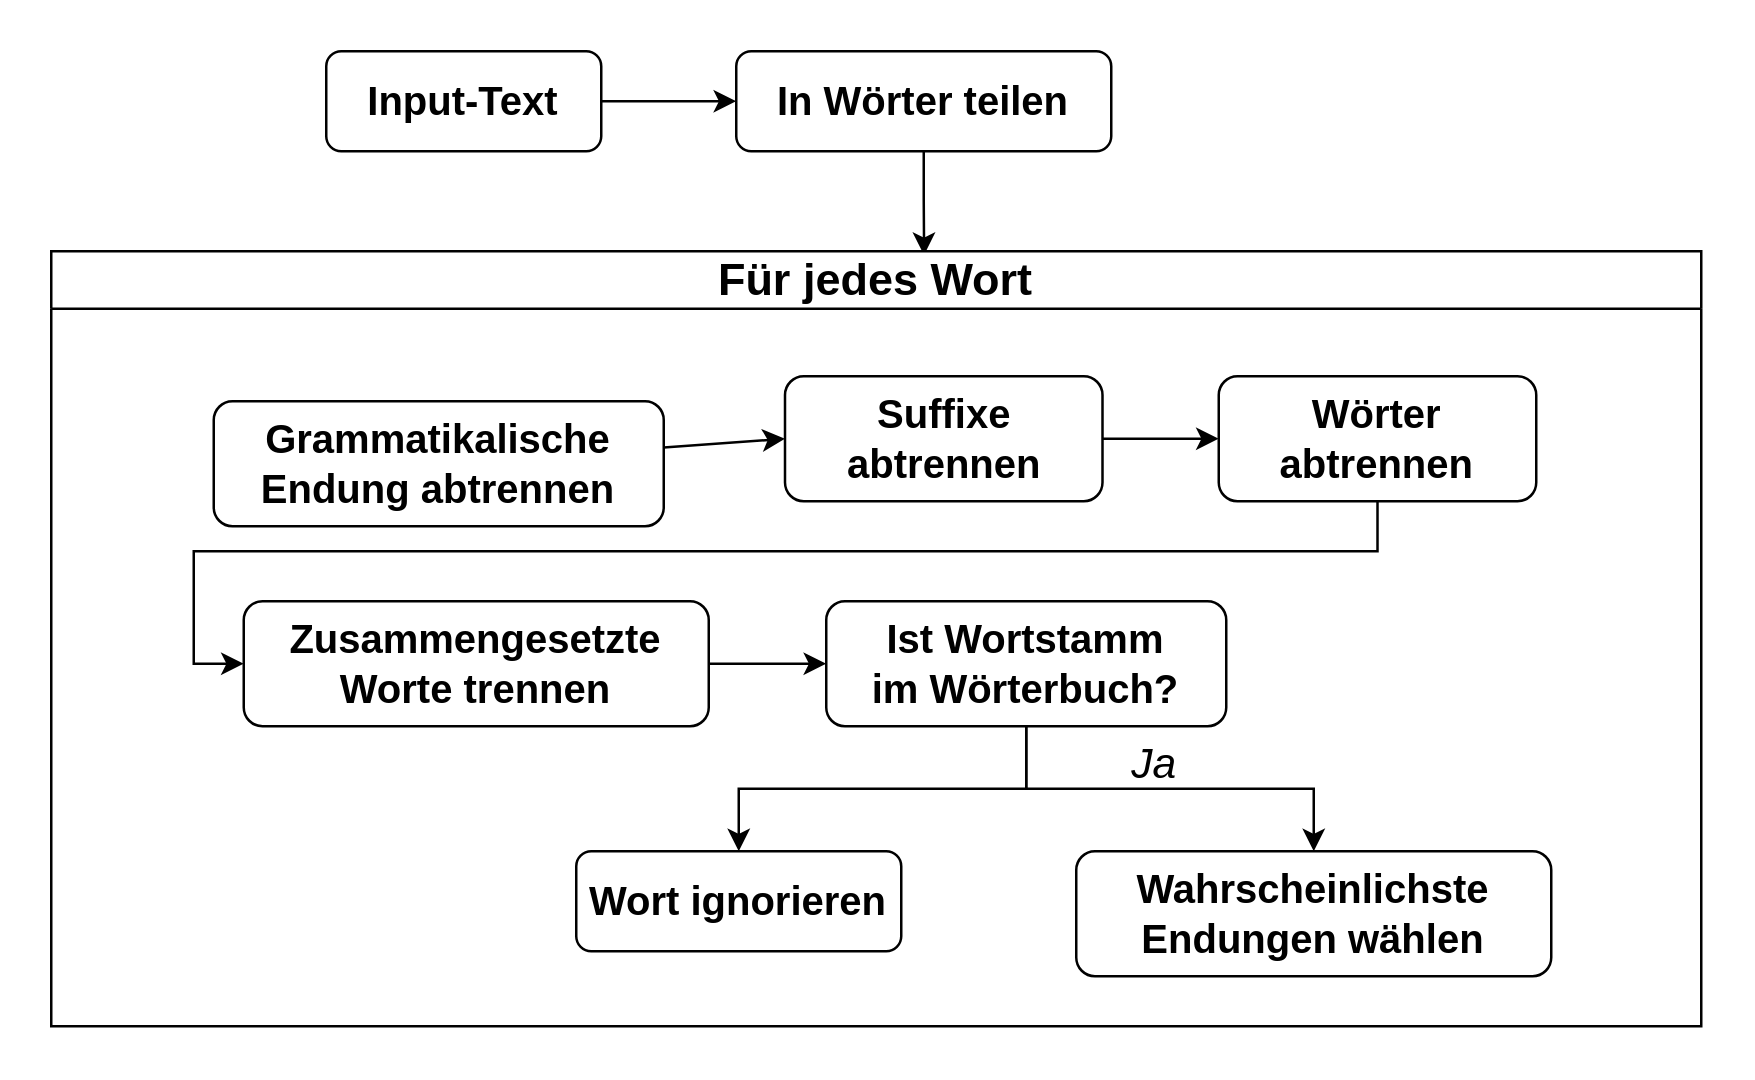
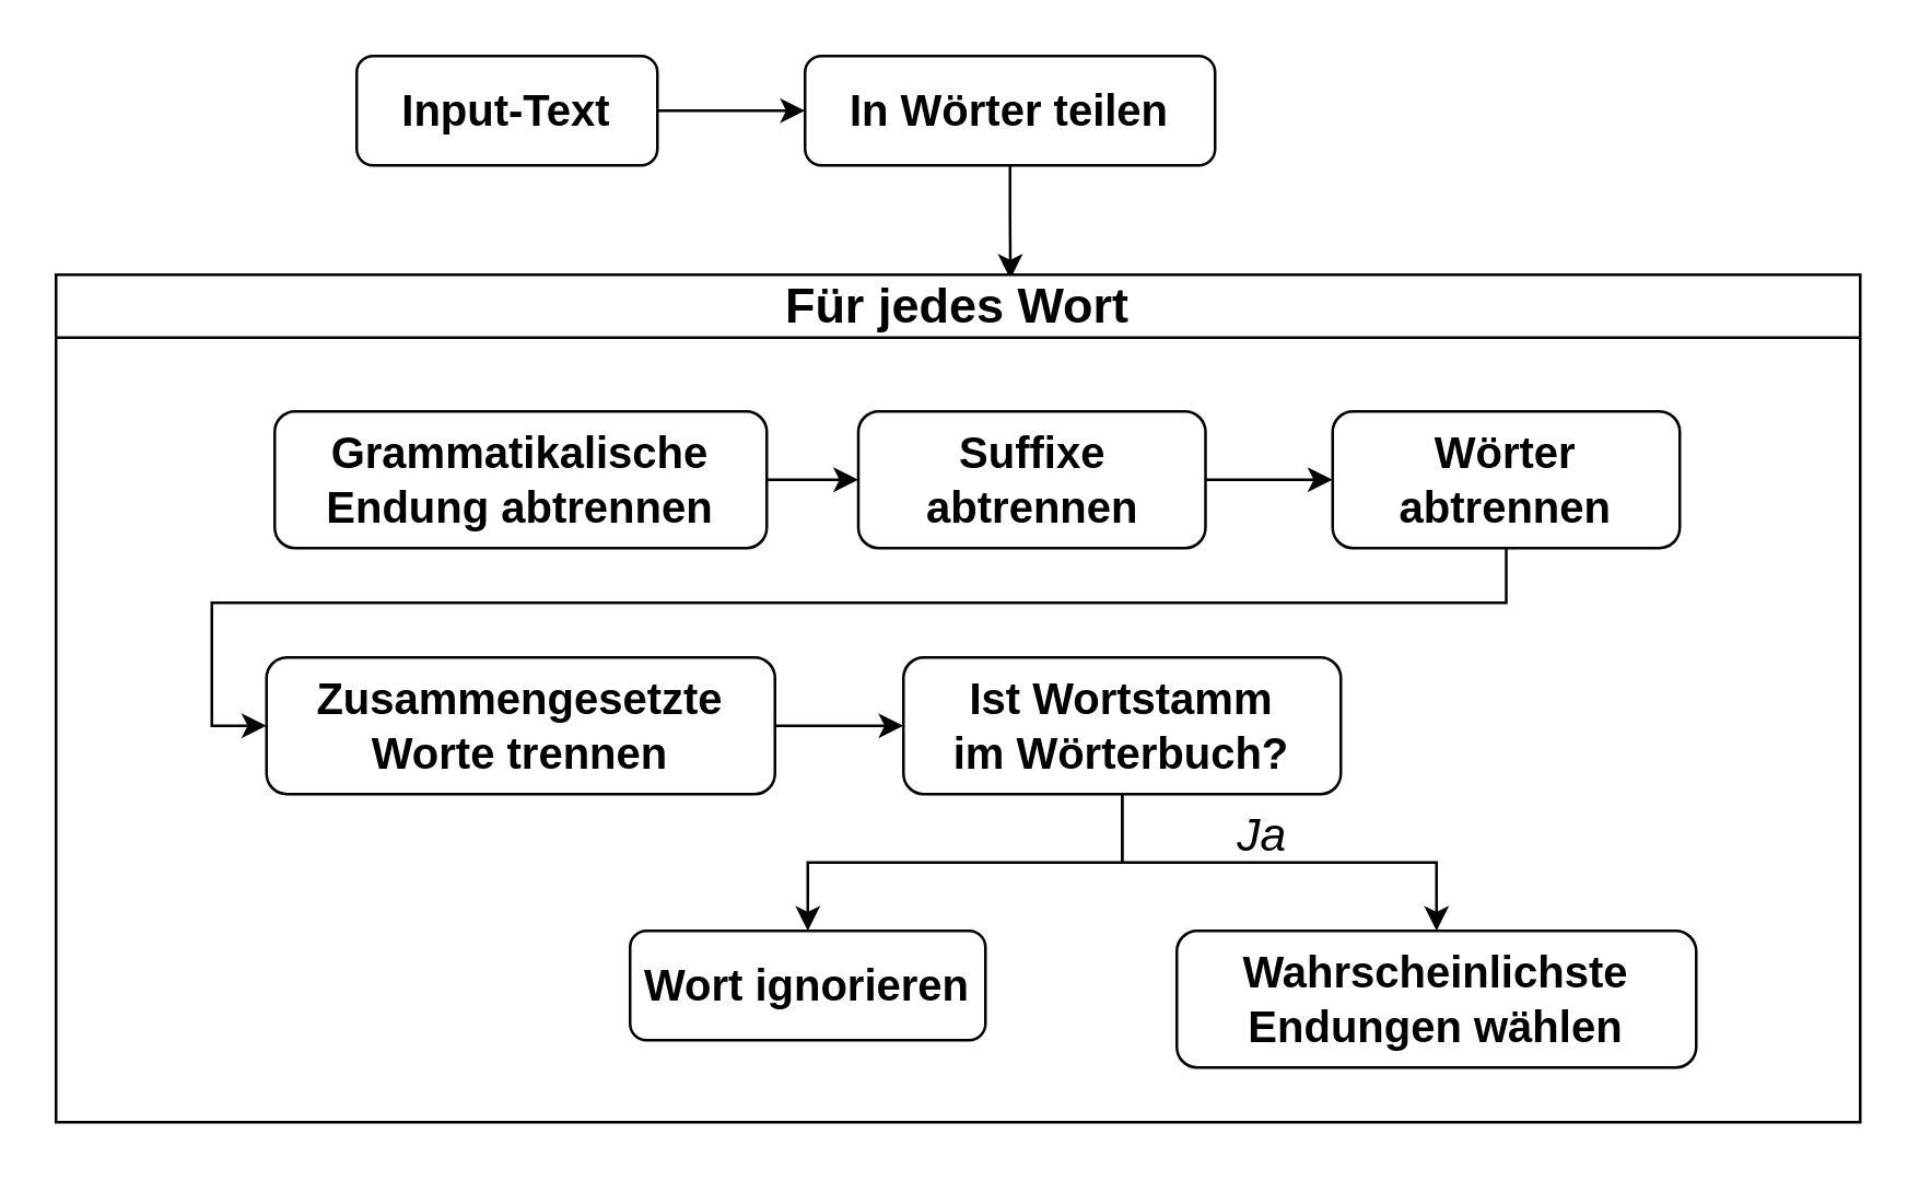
  <mxCell id="0" />
  <mxCell id="1" parent="0" />
  <mxCell id="2" style="edgeStyle=orthogonalEdgeStyle;rounded=0;orthogonalLoop=1;jettySize=auto;html=1;fontSize=18;" edge="1" parent="1" source="3" target="5"><mxGeometry relative="1" as="geometry" /></mxCell>
  <mxCell id="3" value="&lt;font style=&quot;font-size: 16px;&quot;&gt;&lt;b&gt;&lt;font style=&quot;font-size: 16px;&quot;&gt;Input-Text&lt;/font&gt;&lt;/b&gt;&lt;/font&gt;" style="rounded=1;whiteSpace=wrap;html=1;" vertex="1" parent="1"><mxGeometry x="130" y="20" width="110" height="40" as="geometry" /></mxCell>
  <mxCell id="4" style="edgeStyle=orthogonalEdgeStyle;rounded=0;orthogonalLoop=1;jettySize=auto;html=1;fontSize=18;entryX=0.529;entryY=0.005;entryDx=0;entryDy=0;entryPerimeter=0;" edge="1" parent="1" source="5" target="6"><mxGeometry relative="1" as="geometry" /></mxCell>
  <mxCell id="5" value="&lt;font style=&quot;font-size: 16px;&quot;&gt;&lt;font style=&quot;font-size: 16px;&quot;&gt;&lt;b&gt;In Wörter teilen&lt;/b&gt;&lt;/font&gt;&lt;br&gt;&lt;/font&gt;" style="rounded=1;whiteSpace=wrap;html=1;" vertex="1" parent="1"><mxGeometry x="294" y="20" width="150" height="40" as="geometry" /></mxCell>
  <mxCell id="6" value="Für jedes Wort" style="swimlane;whiteSpace=wrap;html=1;fontSize=18;" vertex="1" parent="1"><mxGeometry x="20" y="100" width="660" height="310" as="geometry" /></mxCell>
  <mxCell id="7" style="edgeStyle=none;rounded=0;orthogonalLoop=1;jettySize=auto;html=1;entryX=0;entryY=0.5;entryDx=0;entryDy=0;fontSize=18;" edge="1" parent="6" source="8" target="10"><mxGeometry relative="1" as="geometry" /></mxCell>
  <mxCell id="8" value="&lt;b style=&quot;font-size: 16px;&quot;&gt;&lt;font style=&quot;font-size: 16px;&quot;&gt;&lt;font style=&quot;font-size: 16px;&quot;&gt;Suffixe abtrennen&lt;/font&gt;&lt;br&gt;&lt;/font&gt;&lt;/b&gt;" style="rounded=1;whiteSpace=wrap;html=1;" vertex="1" parent="6"><mxGeometry x="293.5" y="50" width="127" height="50" as="geometry" /></mxCell>
  <mxCell id="9" style="edgeStyle=orthogonalEdgeStyle;rounded=0;orthogonalLoop=1;jettySize=auto;html=1;entryX=0;entryY=0.5;entryDx=0;entryDy=0;fontSize=18;" edge="1" parent="6" source="10" target="14"><mxGeometry relative="1" as="geometry"><Array as="points"><mxPoint x="531" y="120" /><mxPoint x="57" y="120" /><mxPoint x="57" y="165" /></Array></mxGeometry></mxCell>
  <mxCell id="10" value="&lt;b style=&quot;font-size: 16px;&quot;&gt;&lt;font style=&quot;font-size: 16px;&quot;&gt;&lt;font style=&quot;font-size: 16px;&quot;&gt;Wörter abtrennen&lt;/font&gt;&lt;br&gt;&lt;/font&gt;&lt;/b&gt;" style="rounded=1;whiteSpace=wrap;html=1;" vertex="1" parent="6"><mxGeometry x="467" y="50" width="127" height="50" as="geometry" /></mxCell>
  <mxCell id="11" style="edgeStyle=none;rounded=0;orthogonalLoop=1;jettySize=auto;html=1;entryX=0;entryY=0.5;entryDx=0;entryDy=0;fontSize=18;" edge="1" parent="6" source="12" target="8"><mxGeometry relative="1" as="geometry" /></mxCell>
- <mxCell id="12" value="&lt;b style=&quot;font-size: 16px;&quot;&gt;&lt;font style=&quot;font-size: 16px;&quot;&gt;&lt;font style=&quot;font-size: 16px;&quot;&gt;Grammatikalische Endung abtrennen&lt;/font&gt;&lt;br&gt;&lt;/font&gt;&lt;/b&gt;" style="rounded=1;whiteSpace=wrap;html=1;" vertex="1" parent="6"><mxGeometry x="65" y="60" width="180" height="50" as="geometry" /></mxCell>
+ <mxCell id="12" value="&lt;b style=&quot;font-size: 16px;&quot;&gt;&lt;font style=&quot;font-size: 16px;&quot;&gt;&lt;font style=&quot;font-size: 16px;&quot;&gt;Grammatikalische Endung abtrennen&lt;/font&gt;&lt;br&gt;&lt;/font&gt;&lt;/b&gt;" style="rounded=1;whiteSpace=wrap;html=1;" vertex="1" parent="6"><mxGeometry x="80" y="50" width="180" height="50" as="geometry" /></mxCell>
  <mxCell id="13" style="edgeStyle=orthogonalEdgeStyle;rounded=0;orthogonalLoop=1;jettySize=auto;html=1;fontSize=18;" edge="1" parent="6" source="14" target="17"><mxGeometry relative="1" as="geometry" /></mxCell>
  <mxCell id="14" value="&lt;b style=&quot;font-size: 16px;&quot;&gt;&lt;font style=&quot;font-size: 16px;&quot;&gt;&lt;font style=&quot;font-size: 16px;&quot;&gt;Zusammengesetzte Worte trennen&lt;/font&gt;&lt;br&gt;&lt;/font&gt;&lt;/b&gt;" style="rounded=1;whiteSpace=wrap;html=1;" vertex="1" parent="6"><mxGeometry x="77" y="140" width="186" height="50" as="geometry" /></mxCell>
  <mxCell id="15" style="edgeStyle=orthogonalEdgeStyle;rounded=0;orthogonalLoop=1;jettySize=auto;html=1;fontSize=18;" edge="1" parent="6" source="17" target="18"><mxGeometry relative="1" as="geometry" /></mxCell>
  <mxCell id="16" style="edgeStyle=orthogonalEdgeStyle;rounded=0;orthogonalLoop=1;jettySize=auto;html=1;fontSize=18;" edge="1" parent="6" source="17" target="19"><mxGeometry relative="1" as="geometry" /></mxCell>
  <mxCell id="17" value="&lt;div style=&quot;font-size: 16px;&quot;&gt;&lt;font style=&quot;font-size: 16px;&quot;&gt;&lt;b&gt;&lt;font style=&quot;font-size: 16px;&quot;&gt;Ist Wortstamm&lt;/font&gt;&lt;/b&gt;&lt;/font&gt;&lt;/div&gt;&lt;div style=&quot;font-size: 16px;&quot;&gt;&lt;font style=&quot;font-size: 16px;&quot;&gt;&lt;b&gt;&lt;font style=&quot;font-size: 16px;&quot;&gt;im Wörterbuch?&lt;/font&gt;&lt;/b&gt;&lt;/font&gt;&lt;/div&gt;" style="rounded=1;whiteSpace=wrap;html=1;" vertex="1" parent="6"><mxGeometry x="310" y="140" width="160" height="50" as="geometry" /></mxCell>
  <mxCell id="18" value="&lt;div style=&quot;font-size: 16px;&quot;&gt;&lt;b&gt;&lt;font style=&quot;font-size: 16px;&quot;&gt;Wahrscheinlichste Endungen wählen&lt;br&gt;&lt;/font&gt;&lt;/b&gt;&lt;/div&gt;" style="rounded=1;whiteSpace=wrap;html=1;" vertex="1" parent="6"><mxGeometry x="410" y="240" width="190" height="50" as="geometry" /></mxCell>
  <mxCell id="19" value="&lt;div style=&quot;font-size: 16px;&quot;&gt;&lt;b&gt;&lt;font style=&quot;font-size: 16px;&quot;&gt;Wort ignorieren&lt;br&gt;&lt;/font&gt;&lt;/b&gt;&lt;/div&gt;" style="rounded=1;whiteSpace=wrap;html=1;" vertex="1" parent="6"><mxGeometry x="210" y="240" width="130" height="40" as="geometry" /></mxCell>
  <mxCell id="20" value="&lt;font style=&quot;font-size: 17px;&quot;&gt;&lt;i&gt;Ja&lt;/i&gt;&lt;/font&gt;" style="text;html=1;strokeColor=none;fillColor=none;align=center;verticalAlign=middle;whiteSpace=wrap;rounded=0;fontSize=18;" vertex="1" parent="6"><mxGeometry x="420.5" y="190" width="40.5" height="30" as="geometry" /></mxCell>
